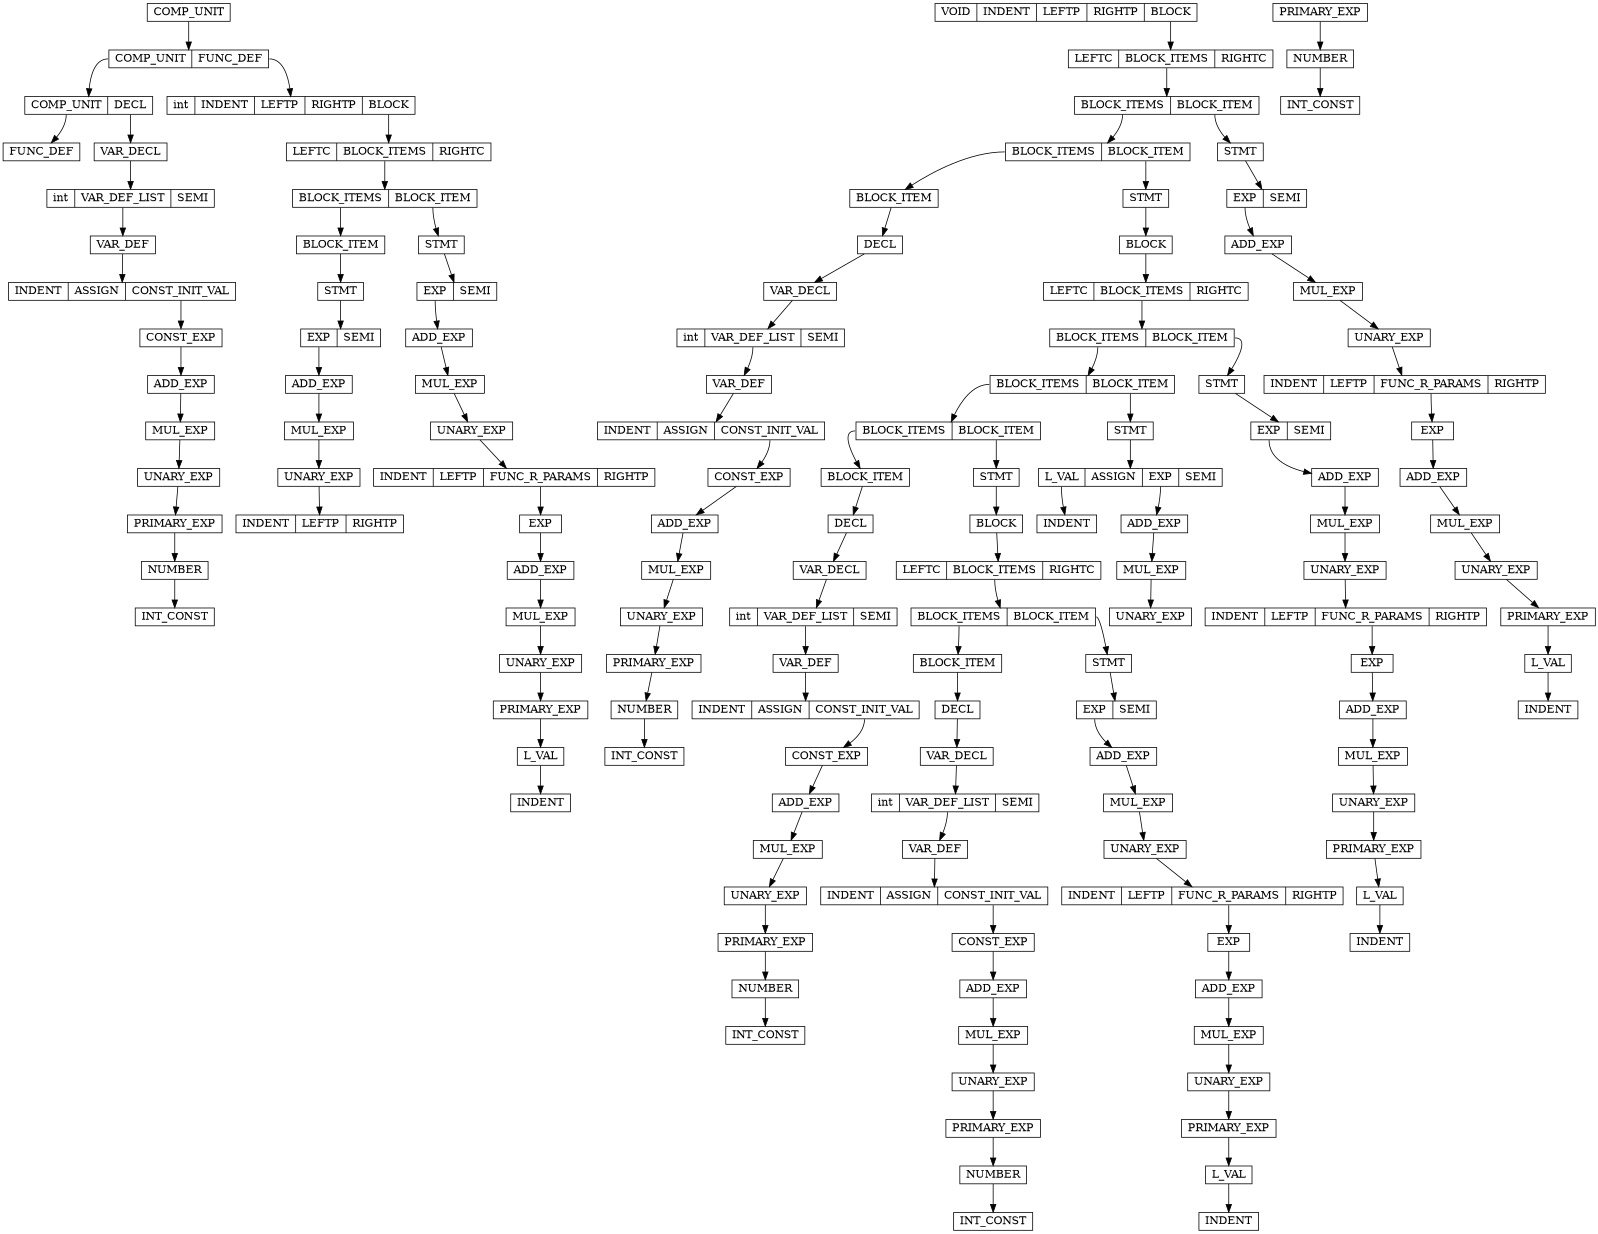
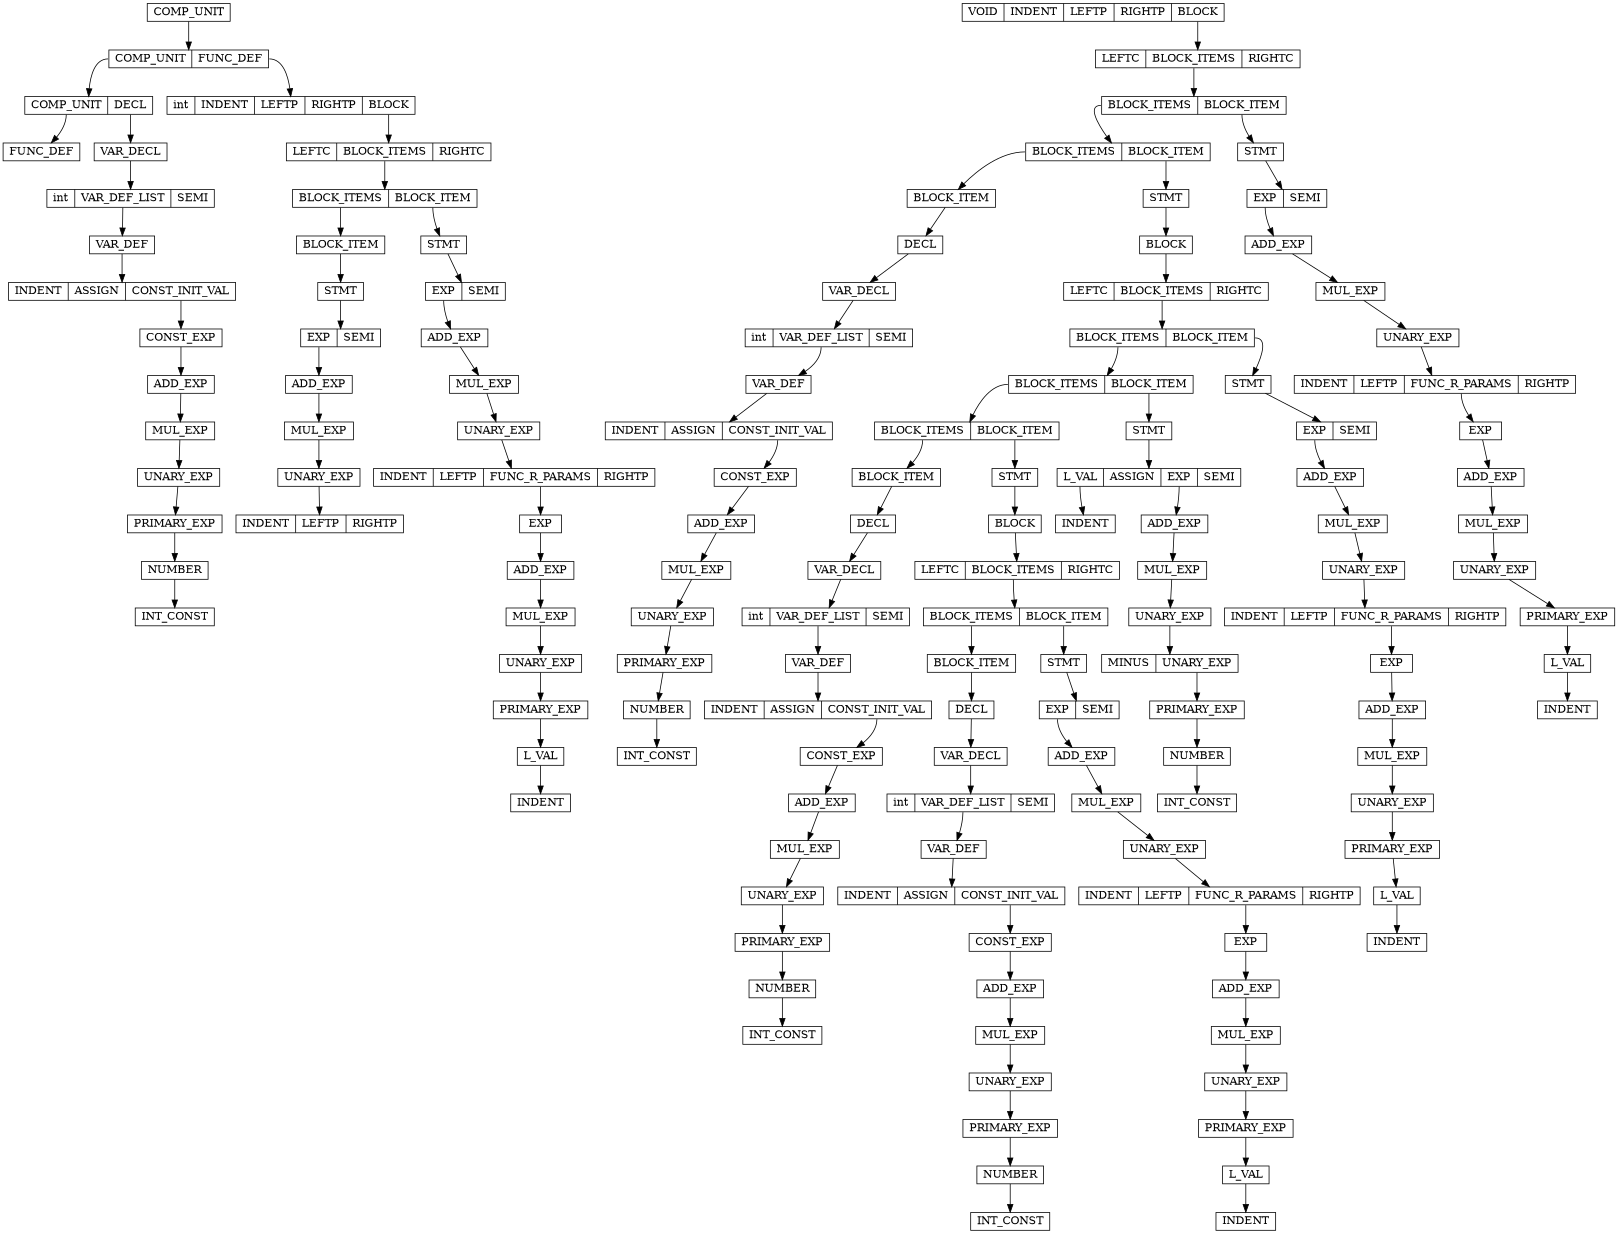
  digraph {
    node [shape=record]
    edge [tailport=f0]
    n1 [height=.1 label="<f0> COMP\_UNIT"]
    n2 [height=.1 label="<f0> COMP\_UNIT|<f1> FUNC\_DEF"]
    n3 [height=.1 label="<f0> COMP\_UNIT|<f1> DECL"]
    n4 [height=.1 label="<f0> int|<f1> INDENT|<f2> LEFTP|<f3> RIGHTP|<f4> BLOCK"]
    n5 [height=.1 label="<f0> FUNC\_DEF"]
    n6 [height=.1 label="<f0> VAR\_DECL"]
    n7 [height=.1 label="<f0> LEFTC|<f1> BLOCK\_ITEMS|<f2> RIGHTC"]
    n8 [height=.1 label="<f0> int|<f1> VAR\_DEF\_LIST|<f2> SEMI"]
    n9 [height=.1 label="<f0> VOID|<f1> INDENT|<f2> LEFTP|<f3> RIGHTP|<f4> BLOCK"]
    n10 [height=.1 label="<f0> LEFTC|<f1> BLOCK\_ITEMS|<f2> RIGHTC"]
    n11 [height=.1 label="<f0> BLOCK\_ITEMS|<f1> BLOCK\_ITEM"]
    n12 [height=.1 label="<f0> BLOCK\_ITEMS|<f1> BLOCK\_ITEM"]
    n13 [height=.1 label="<f0> STMT"]
    n14 [height=.1 label="<f0> BLOCK\_ITEM"]
    n15 [height=.1 label="<f0> STMT"]
    n16 [height=.1 label="<f0> EXP|<f1> SEMI"]
    n17 [height=.1 label="<f0> DECL"]
    n18 [height=.1 label="<f0> BLOCK"]
    n19 [height=.1 label="<f0> VAR\_DECL"]
    n20 [height=.1 label="<f0> int|<f1> VAR\_DEF\_LIST|<f2> SEMI"]
    n21 [height=.1 label="<f0> VAR\_DEF"]
    n22 [height=.1 label="<f0> INDENT|<f1> ASSIGN|<f2> CONST\_INIT\_VAL"]
    n23 [height=.1 label="<f0> CONST\_EXP"]
    n24 [height=.1 label="<f0> ADD\_EXP"]
    n25 [height=.1 label="<f0> MUL\_EXP"]
    n26 [height=.1 label="<f0> UNARY\_EXP"]
    n27 [height=.1 label="<f0> PRIMARY\_EXP"]
    n28 [height=.1 label="<f0> NUMBER"]
    n29 [height=.1 label="<f0> INT\_CONST"]
    n30 [height=.1 label="<f0> LEFTC|<f1> BLOCK\_ITEMS|<f2> RIGHTC"]
    n31 [height=.1 label="<f0> BLOCK\_ITEMS|<f1> BLOCK\_ITEM"]
    n32 [height=.1 label="<f0> BLOCK\_ITEMS|<f1> BLOCK\_ITEM"]
    n33 [height=.1 label="<f0> STMT"]
    n34 [height=.1 label="<f0> BLOCK\_ITEMS|<f1> BLOCK\_ITEM"]
    n35 [height=.1 label="<f0> STMT"]
    n36 [height=.1 label="<f0> EXP|<f1> SEMI"]
    n37 [height=.1 label="<f0> BLOCK\_ITEM"]
    n38 [height=.1 label="<f0> STMT"]
    n39 [height=.1 label="<f0> L\_VAL|<f1> ASSIGN|<f2> EXP|<f3> SEMI"]
    n40 [height=.1 label="<f0> DECL"]
    n41 [height=.1 label="<f0> BLOCK"]
    n42 [height=.1 label="<f0> VAR\_DECL"]
    n43 [height=.1 label="<f0> int|<f1> VAR\_DEF\_LIST|<f2> SEMI"]
    n44 [height=.1 label="<f0> VAR\_DEF"]
    n45 [height=.1 label="<f0> INDENT|<f1> ASSIGN|<f2> CONST\_INIT\_VAL"]
    n46 [height=.1 label="<f0> CONST\_EXP"]
    n47 [height=.1 label="<f0> ADD\_EXP"]
    n48 [height=.1 label="<f0> MUL\_EXP"]
    n49 [height=.1 label="<f0> UNARY\_EXP"]
    n50 [height=.1 label="<f0> PRIMARY\_EXP"]
    n51 [height=.1 label="<f0> NUMBER"]
    n52 [height=.1 label="<f0> INT\_CONST"]
    n53 [height=.1 label="<f0> LEFTC|<f1> BLOCK\_ITEMS|<f2> RIGHTC"]
    n54 [height=.1 label="<f0> BLOCK\_ITEMS|<f1> BLOCK\_ITEM"]
    n55 [height=.1 label="<f0> BLOCK\_ITEM"]
    n56 [height=.1 label="<f0> STMT"]
    n57 [height=.1 label="<f0> DECL"]
    n58 [height=.1 label="<f0> EXP|<f1> SEMI"]
    n59 [height=.1 label="<f0> VAR\_DECL"]
    n60 [height=.1 label="<f0> int|<f1> VAR\_DEF\_LIST|<f2> SEMI"]
    n61 [height=.1 label="<f0> VAR\_DEF"]
    n62 [height=.1 label="<f0> INDENT|<f1> ASSIGN|<f2> CONST\_INIT\_VAL"]
    n63 [height=.1 label="<f0> CONST\_EXP"]
    n64 [height=.1 label="<f0> ADD\_EXP"]
    n65 [height=.1 label="<f0> MUL\_EXP"]
    n66 [height=.1 label="<f0> UNARY\_EXP"]
    n67 [height=.1 label="<f0> PRIMARY\_EXP"]
    n68 [height=.1 label="<f0> NUMBER"]
    n69 [height=.1 label="<f0> INT\_CONST"]
    n70 [height=.1 label="<f0> ADD\_EXP"]
    n71 [height=.1 label="<f0> MUL\_EXP"]
    n72 [height=.1 label="<f0> UNARY\_EXP"]
    n73 [height=.1 label="<f0> INDENT|<f1> LEFTP|<f2> FUNC\_R\_PARAMS|<f3> RIGHTP"]
    n74 [height=.1 label="<f0> EXP"]
    n75 [height=.1 label="<f0> ADD\_EXP"]
    n76 [height=.1 label="<f0> MUL\_EXP"]
    n77 [height=.1 label="<f0> UNARY\_EXP"]
    n78 [height=.1 label="<f0> PRIMARY\_EXP"]
    n79 [height=.1 label="<f0> L\_VAL"]
    n80 [height=.1 label="<f0> INDENT"]
    n81 [height=.1 label="<f0> INDENT"]
    n82 [height=.1 label="<f0> ADD\_EXP"]
    n83 [height=.1 label="<f0> MUL\_EXP"]
    n84 [height=.1 label="<f0> UNARY\_EXP"]
+   n85 [height=.1 label="<f0> MINUS|<f1> UNARY\_EXP"]
    n86 [height=.1 label="<f0> PRIMARY\_EXP"]
    n87 [height=.1 label="<f0> NUMBER"]
    n88 [height=.1 label="<f0> INT\_CONST"]
    n89 [height=.1 label="<f0> ADD\_EXP"]
    n90 [height=.1 label="<f0> MUL\_EXP"]
    n91 [height=.1 label="<f0> UNARY\_EXP"]
    n92 [height=.1 label="<f0> INDENT|<f1> LEFTP|<f2> FUNC\_R\_PARAMS|<f3> RIGHTP"]
    n93 [height=.1 label="<f0> EXP"]
    n94 [height=.1 label="<f0> ADD\_EXP"]
    n95 [height=.1 label="<f0> MUL\_EXP"]
    n96 [height=.1 label="<f0> UNARY\_EXP"]
    n97 [height=.1 label="<f0> PRIMARY\_EXP"]
    n98 [height=.1 label="<f0> L\_VAL"]
    n99 [height=.1 label="<f0> INDENT"]
    n100 [height=.1 label="<f0> ADD\_EXP"]
    n101 [height=.1 label="<f0> MUL\_EXP"]
    n102 [height=.1 label="<f0> UNARY\_EXP"]
    n103 [height=.1 label="<f0> INDENT|<f1> LEFTP|<f2> FUNC\_R\_PARAMS|<f3> RIGHTP"]
    n104 [height=.1 label="<f0> EXP"]
    n105 [height=.1 label="<f0> ADD\_EXP"]
    n106 [height=.1 label="<f0> MUL\_EXP"]
    n107 [height=.1 label="<f0> UNARY\_EXP"]
    n108 [height=.1 label="<f0> PRIMARY\_EXP"]
    n109 [height=.1 label="<f0> L\_VAL"]
    n110 [height=.1 label="<f0> INDENT"]
    n111 [height=.1 label="<f0> VAR\_DEF"]
    n112 [height=.1 label="<f0> INDENT|<f1> ASSIGN|<f2> CONST\_INIT\_VAL"]
    n113 [height=.1 label="<f0> CONST\_EXP"]
    n114 [height=.1 label="<f0> ADD\_EXP"]
    n115 [height=.1 label="<f0> MUL\_EXP"]
    n116 [height=.1 label="<f0> UNARY\_EXP"]
    n117 [height=.1 label="<f0> PRIMARY\_EXP"]
    n118 [height=.1 label="<f0> NUMBER"]
    n119 [height=.1 label="<f0> INT\_CONST"]
    n120 [height=.1 label="<f0> BLOCK\_ITEMS|<f1> BLOCK\_ITEM"]
    n121 [height=.1 label="<f0> BLOCK\_ITEM"]
    n122 [height=.1 label="<f0> STMT"]
    n123 [height=.1 label="<f0> STMT"]
    n124 [height=.1 label="<f0> EXP|<f1> SEMI"]
    n125 [height=.1 label="<f0> EXP|<f1> SEMI"]
    n126 [height=.1 label="<f0> ADD\_EXP"]
    n127 [height=.1 label="<f0> MUL\_EXP"]
    n128 [height=.1 label="<f0> UNARY\_EXP"]
    n129 [height=.1 label="<f0> INDENT|<f1> LEFTP|<f2> RIGHTP"]
    n130 [height=.1 label="<f0> ADD\_EXP"]
    n131 [height=.1 label="<f0> MUL\_EXP"]
    n132 [height=.1 label="<f0> UNARY\_EXP"]
    n133 [height=.1 label="<f0> INDENT|<f1> LEFTP|<f2> FUNC\_R\_PARAMS|<f3> RIGHTP"]
    n134 [height=.1 label="<f0> EXP"]
    n135 [height=.1 label="<f0> ADD\_EXP"]
    n136 [height=.1 label="<f0> MUL\_EXP"]
    n137 [height=.1 label="<f0> UNARY\_EXP"]
    n138 [height=.1 label="<f0> PRIMARY\_EXP"]
    n139 [height=.1 label="<f0> L\_VAL"]
    n140 [height=.1 label="<f0> INDENT"]
    n1 -> n2
    n2 -> n3
    n2 -> n4 [tailport=f1]
    n3 -> n5
    n3 -> n6 [tailport=f1]
    n4 -> n7 [tailport=f4]
    n6 -> n8
    n7 -> n120 [tailport=f1]
    n8 -> n111 [tailport=f1]
    n9 -> n10 [tailport=f4]
    n10 -> n11 [tailport=f1]
    n11 -> n12
    n11 -> n13 [tailport=f1]
    n12 -> n14
    n12 -> n15 [tailport=f1]
    n13 -> n16
    n14 -> n17
    n15 -> n18
    n16 -> n100
    n17 -> n19
    n18 -> n30
    n19 -> n20
    n20 -> n21 [tailport=f1]
    n21 -> n22
    n22 -> n23 [tailport=f2]
    n23 -> n24
    n24 -> n25
    n25 -> n26
    n26 -> n27
    n27 -> n28
    n28 -> n29
    n30 -> n31 [tailport=f1]
    n31 -> n32
    n31 -> n33 [tailport=f1]
    n32 -> n34
    n32 -> n35 [tailport=f1]
    n33 -> n36
    n34 -> n37
    n34 -> n38 [tailport=f1]
    n35 -> n39
    n36 -> n89
    n37 -> n40
    n38 -> n41
    n39 -> n81
    n39 -> n82 [tailport=f2]
    n40 -> n42
    n41 -> n53
    n42 -> n43
    n43 -> n44 [tailport=f1]
    n44 -> n45
    n45 -> n46 [tailport=f2]
    n46 -> n47
    n47 -> n48
    n48 -> n49
    n49 -> n50
    n50 -> n51
    n51 -> n52
    n53 -> n54 [tailport=f1]
    n54 -> n55
    n54 -> n56 [tailport=f1]
    n55 -> n57
    n56 -> n58
    n57 -> n59
    n58 -> n70
    n59 -> n60
    n60 -> n61 [tailport=f1]
    n61 -> n62
    n62 -> n63 [tailport=f2]
    n63 -> n64
    n64 -> n65
    n65 -> n66
    n66 -> n67
    n67 -> n68
    n68 -> n69
    n70 -> n71
    n71 -> n72
    n72 -> n73
    n73 -> n74 [tailport=f2]
    n74 -> n75
    n75 -> n76
    n76 -> n77
    n77 -> n78
    n78 -> n79
    n79 -> n80
    n82 -> n83
    n83 -> n84
+   n84 -> n85
+   n85 -> n86 [tailport=f1]
    n86 -> n87
    n87 -> n88
    n89 -> n90
    n90 -> n91
    n91 -> n92
    n92 -> n93 [tailport=f2]
    n93 -> n94
    n94 -> n95
    n95 -> n96
    n96 -> n97
    n97 -> n98
    n98 -> n99
    n100 -> n101
    n101 -> n102
    n102 -> n103
    n103 -> n104 [tailport=f2]
    n104 -> n105
    n105 -> n106
    n106 -> n107
    n107 -> n108
    n108 -> n109
    n109 -> n110
    n111 -> n112
    n112 -> n113 [tailport=f2]
    n113 -> n114
    n114 -> n115
    n115 -> n116
    n116 -> n117
    n117 -> n118
    n118 -> n119
    n120 -> n121
    n120 -> n122 [tailport=f1]
    n121 -> n123
    n122 -> n124
    n123 -> n125
    n124 -> n130
    n125 -> n126
    n126 -> n127
    n127 -> n128
    n128 -> n129
    n130 -> n131
    n131 -> n132
    n132 -> n133
    n133 -> n134 [tailport=f2]
    n134 -> n135
    n135 -> n136
    n136 -> n137
    n137 -> n138
    n138 -> n139
    n139 -> n140
  }
